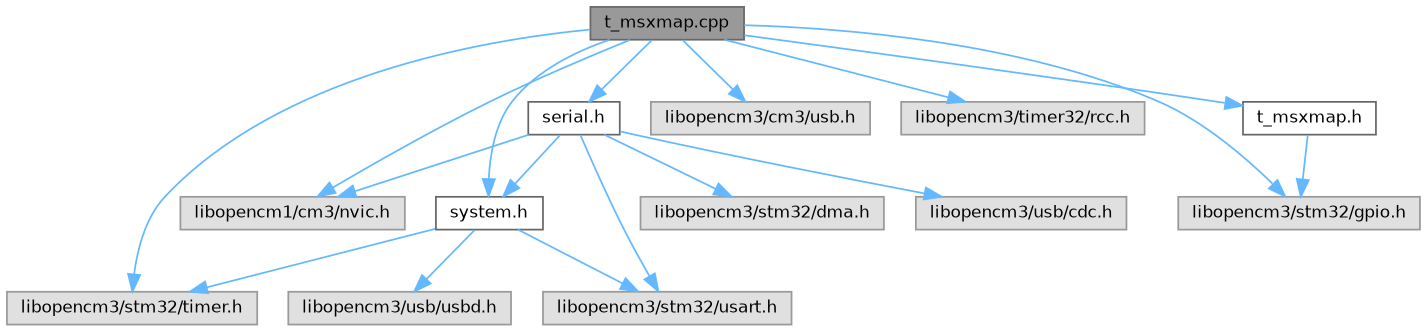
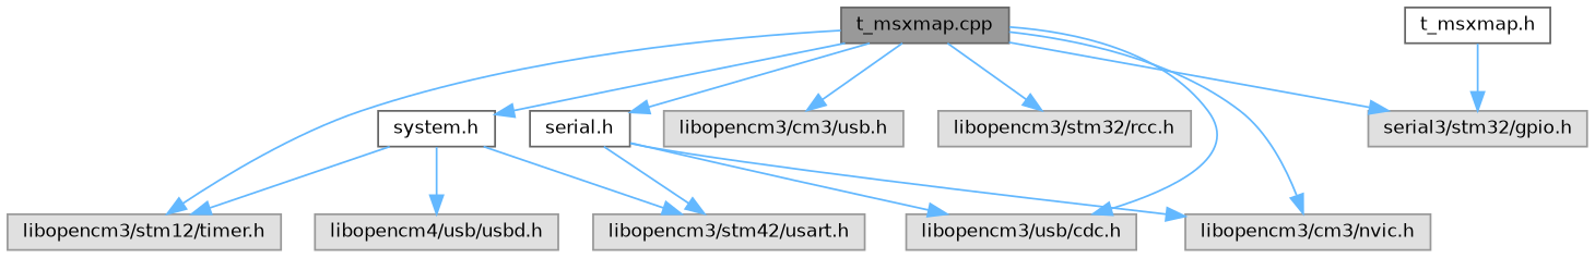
  digraph {
    node [color=grey60 fillcolor="#E0E0E0" fontname=Helvetica fontsize=10 shape=box style=filled]
    edge [color=steelblue1 fontname=Helvetica fontsize=10 labelfontname=Helvetica labelfontsize=10 style=solid]
    n1 [color=gray40 fillcolor=grey60 fontcolor=black height=0.2 label="t_msxmap.cpp" width=0.4]
-   n2 [height=0.2 label="libopencm1/cm3/nvic.h" width=0.4]
+   n2 [height=0.2 label="libopencm3/cm3/nvic.h" width=0.4]
    n3 [height=0.2 label="libopencm3/cm3/usb.h" width=0.4]
-   n4 [height=0.2 label="libopencm3/timer32/rcc.h" width=0.4]
-   n5 [height=0.2 label="libopencm3/stm32/gpio.h" width=0.4]
-   n6 [height=0.2 label="libopencm3/stm32/timer.h" width=0.4]
+   n4 [height=0.2 label="libopencm3/stm32/rcc.h" width=0.4]
+   n5 [height=0.2 label="serial3/stm32/gpio.h" width=0.4]
+   n6 [height=0.2 label="libopencm3/stm12/timer.h" width=0.4]
    n7 [color=grey40 fillcolor=white height=0.2 label="t_msxmap.h" width=0.4]
    n8 [color=grey40 fillcolor=white height=0.2 label="system.h" width=0.4]
    n9 [color=grey40 fillcolor=white height=0.2 label="serial.h" width=0.4]
-   n10 [height=0.2 label="libopencm3/stm32/usart.h" width=0.4]
-   n11 [height=0.2 label="libopencm3/usb/usbd.h" width=0.4]
-   n12 [height=0.2 label="libopencm3/stm32/dma.h" width=0.4]
+   n10 [height=0.2 label="libopencm3/stm42/usart.h" width=0.4]
+   n11 [height=0.2 label="libopencm4/usb/usbd.h" width=0.4]
    n13 [height=0.2 label="libopencm3/usb/cdc.h" width=0.4]
    n1 -> n2
    n1 -> n3
    n1 -> n4
    n1 -> n5
    n1 -> n6
-   n1 -> n7
+   n1 -> n13
    n1 -> n8
    n1 -> n9
    n7 -> n5
    n8 -> n6
    n8 -> n10
    n8 -> n11
    n9 -> n2
-   n9 -> n8
    n9 -> n10
-   n9 -> n12
    n9 -> n13
  }
